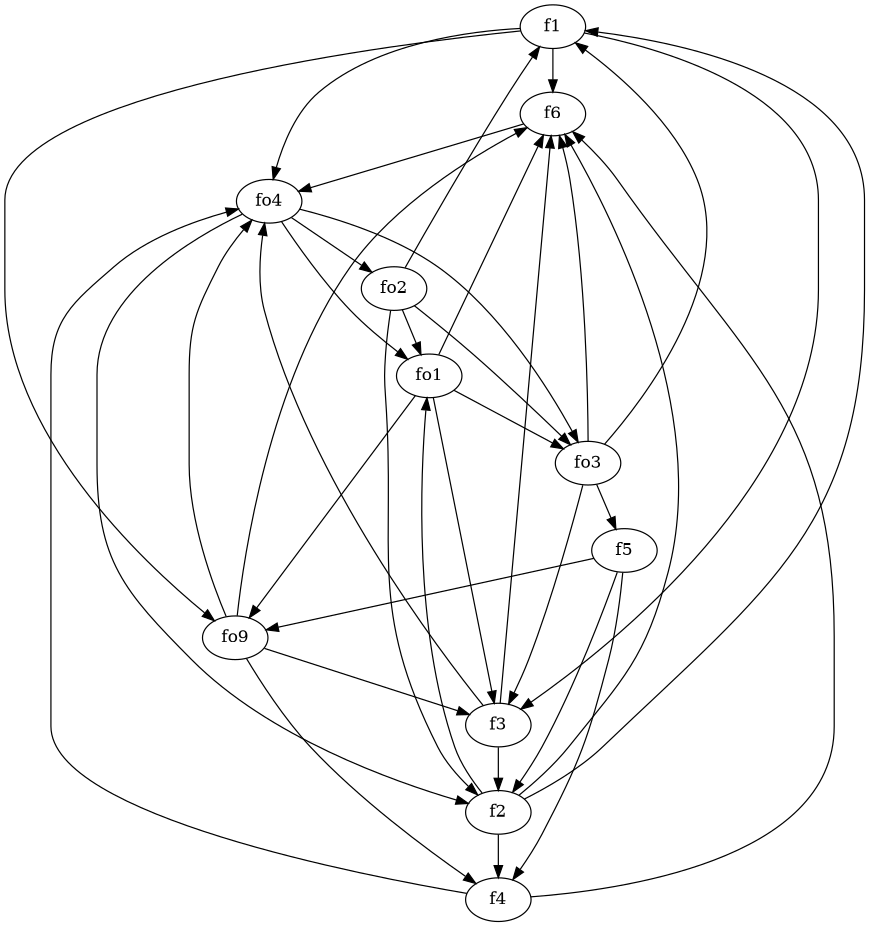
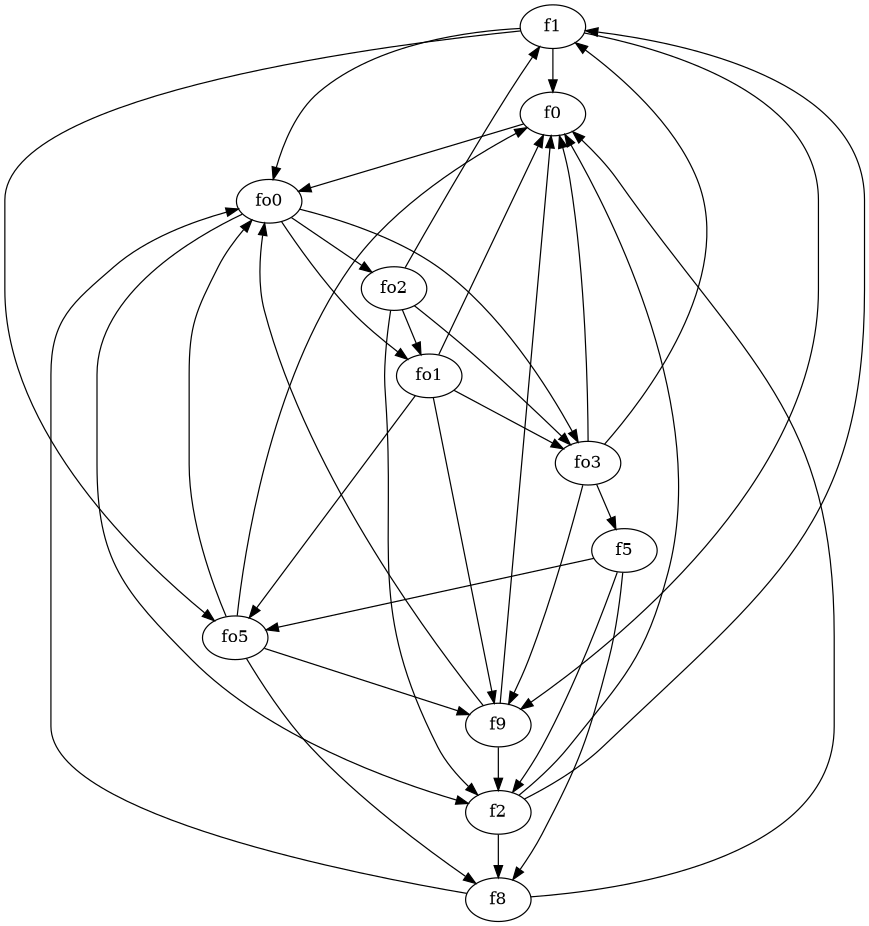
  strict digraph {
    fontname="DejaVu Serif"
    node [fontname="DejaVu Serif"]
    edge [fontname="DejaVu Serif" weight=2]
    f1
-   f6
-   fo4
-   fo5 [label=fo9]
-   f3
+   f6 [label=f0]
+   fo4 [label=fo0]
+   fo5
+   f3 [label=f9]
    fo1
    fo3
    f2
    fo2
-   f4
+   f4 [label=f8]
    f5
    f1 -> f6
    f1 -> fo4
    f1 -> fo5
    f1 -> f3
    f6 -> fo4
    fo4 -> fo1
    fo4 -> fo3
    fo4 -> f2
    fo4 -> fo2
    fo5 -> f6
    fo5 -> fo4
    fo5 -> f3
    fo5 -> f4
    f3 -> f6
    f3 -> fo4
    f3 -> f2
    fo1 -> f6
    fo1 -> fo5
    fo1 -> f3
    fo1 -> fo3
    fo3 -> f1
    fo3 -> f6
    fo3 -> f3
    fo3 -> f5
    f2 -> f1
    f2 -> f6
-   f2 -> fo1
    f2 -> f4
    fo2 -> f1
    fo2 -> fo1
    fo2 -> fo3
    fo2 -> f2
    f4 -> f6
    f4 -> fo4
    f5 -> fo5
    f5 -> f2
    f5 -> f4
  }
